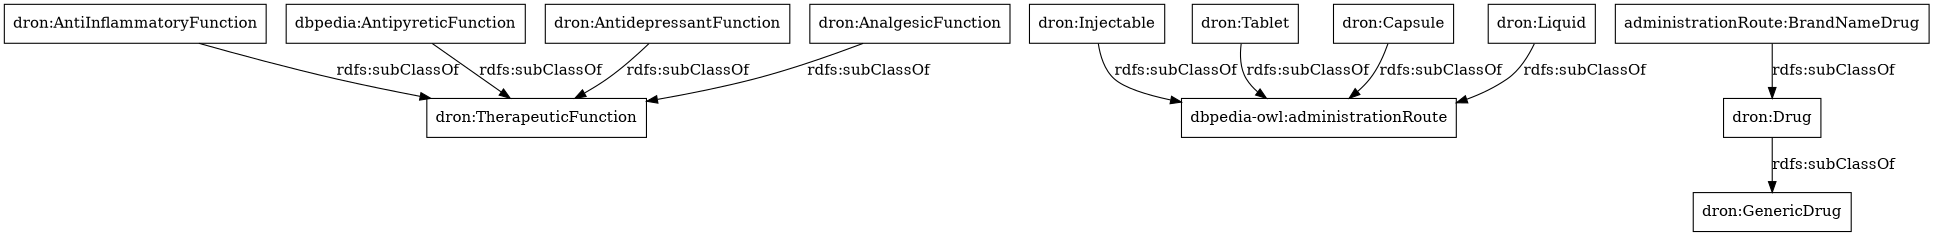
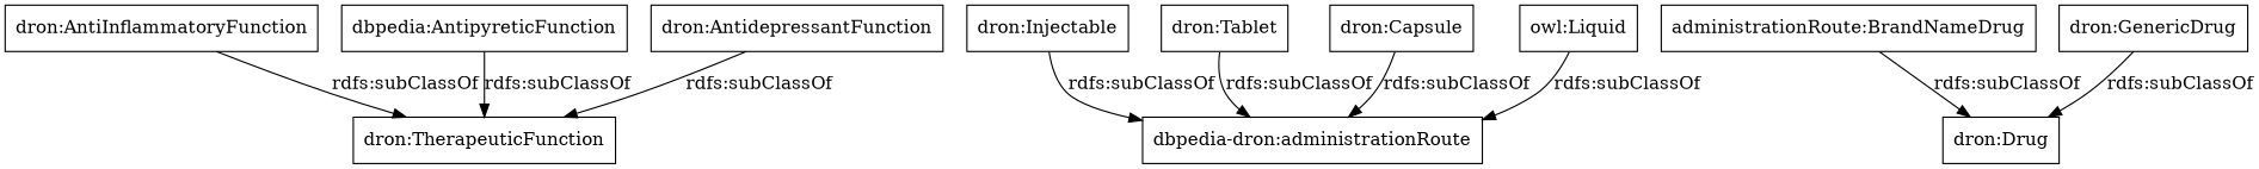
  digraph {
    rankdir=TB
    node [color=black shape=rectangle]
    "dron:AntiInflammatoryFunction"
    "dron:TherapeuticFunction"
    "dron:Injectable"
-   "dbpedia-owl:administrationRoute"
+   "dbpedia-owl:administrationRoute" [label="dbpedia-dron:administrationRoute"]
    "dron:Tablet"
    n6 [label="administrationRoute:BrandNameDrug"]
    "dron:Drug"
    "dron:Capsule"
    n9 [label="dbpedia:AntipyreticFunction"]
    "dron:AntidepressantFunction"
-   "dron:Liquid"
+   "dron:Liquid" [label="owl:Liquid"]
    "dron:GenericDrug"
-   "dron:AnalgesicFunction"
    "dron:AntiInflammatoryFunction" -> "dron:TherapeuticFunction" [label="rdfs:subClassOf"]
    "dron:Injectable" -> "dbpedia-owl:administrationRoute" [label="rdfs:subClassOf"]
    "dron:Tablet" -> "dbpedia-owl:administrationRoute" [label="rdfs:subClassOf"]
    n6 -> "dron:Drug" [label="rdfs:subClassOf"]
    "dron:Capsule" -> "dbpedia-owl:administrationRoute" [label="rdfs:subClassOf"]
    n9 -> "dron:TherapeuticFunction" [label="rdfs:subClassOf"]
    "dron:AntidepressantFunction" -> "dron:TherapeuticFunction" [label="rdfs:subClassOf"]
    "dron:Liquid" -> "dbpedia-owl:administrationRoute" [label="rdfs:subClassOf"]
-   "dron:Drug" -> "dron:GenericDrug" [label="rdfs:subClassOf"]
-   "dron:AnalgesicFunction" -> "dron:TherapeuticFunction" [label="rdfs:subClassOf"]
+   "dron:GenericDrug" -> "dron:Drug" [label="rdfs:subClassOf"]
  }
